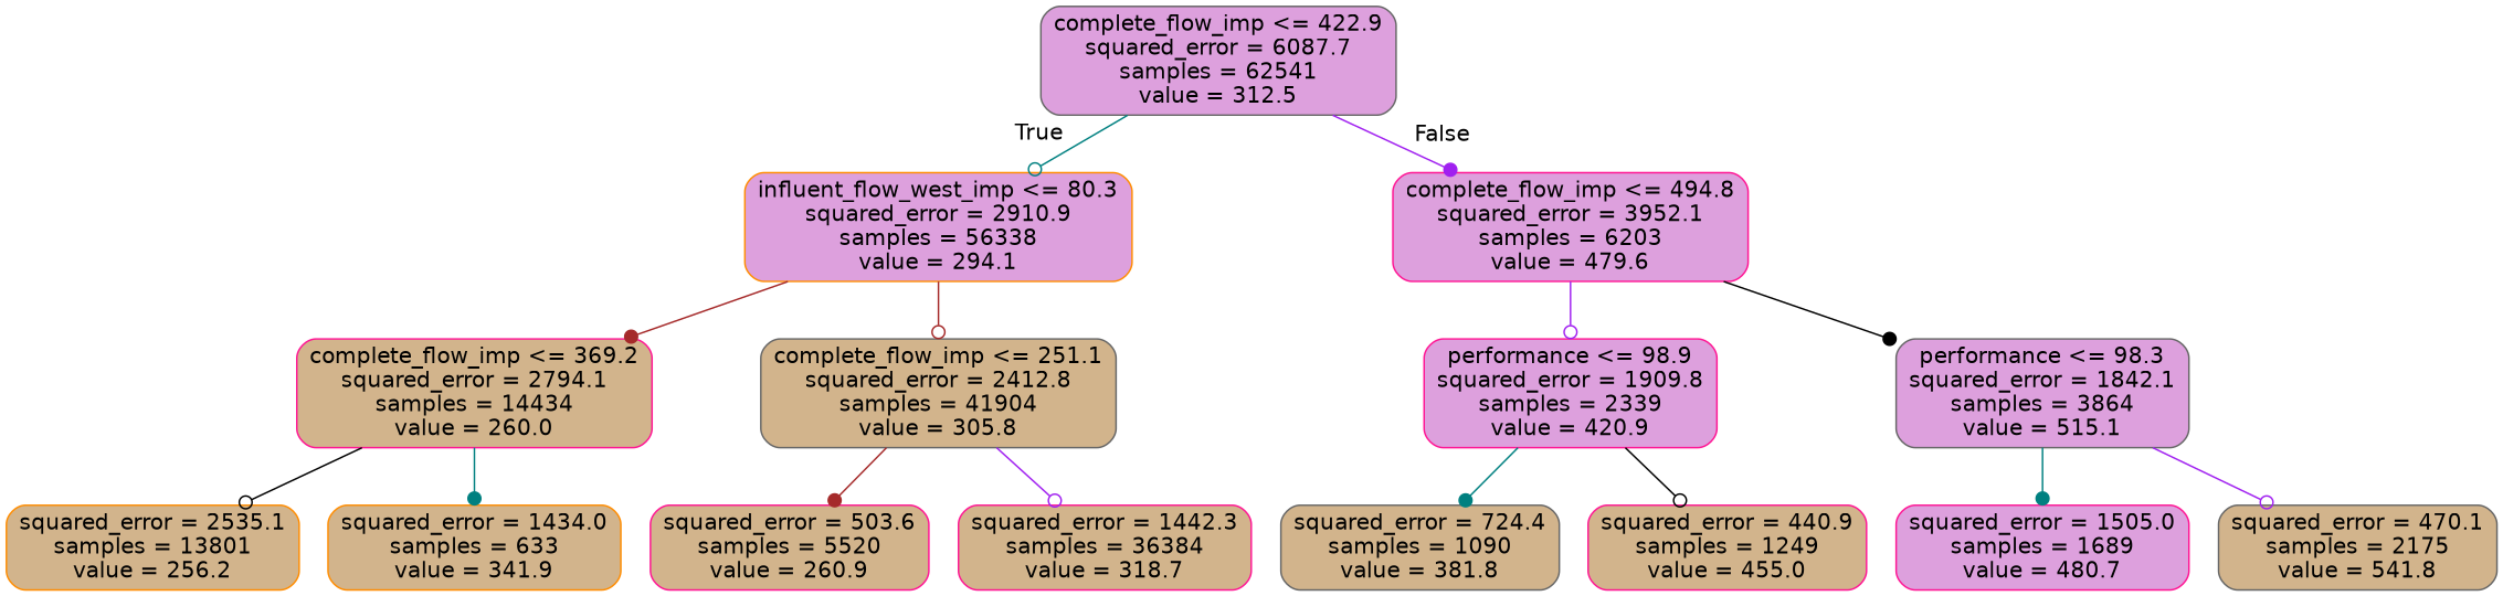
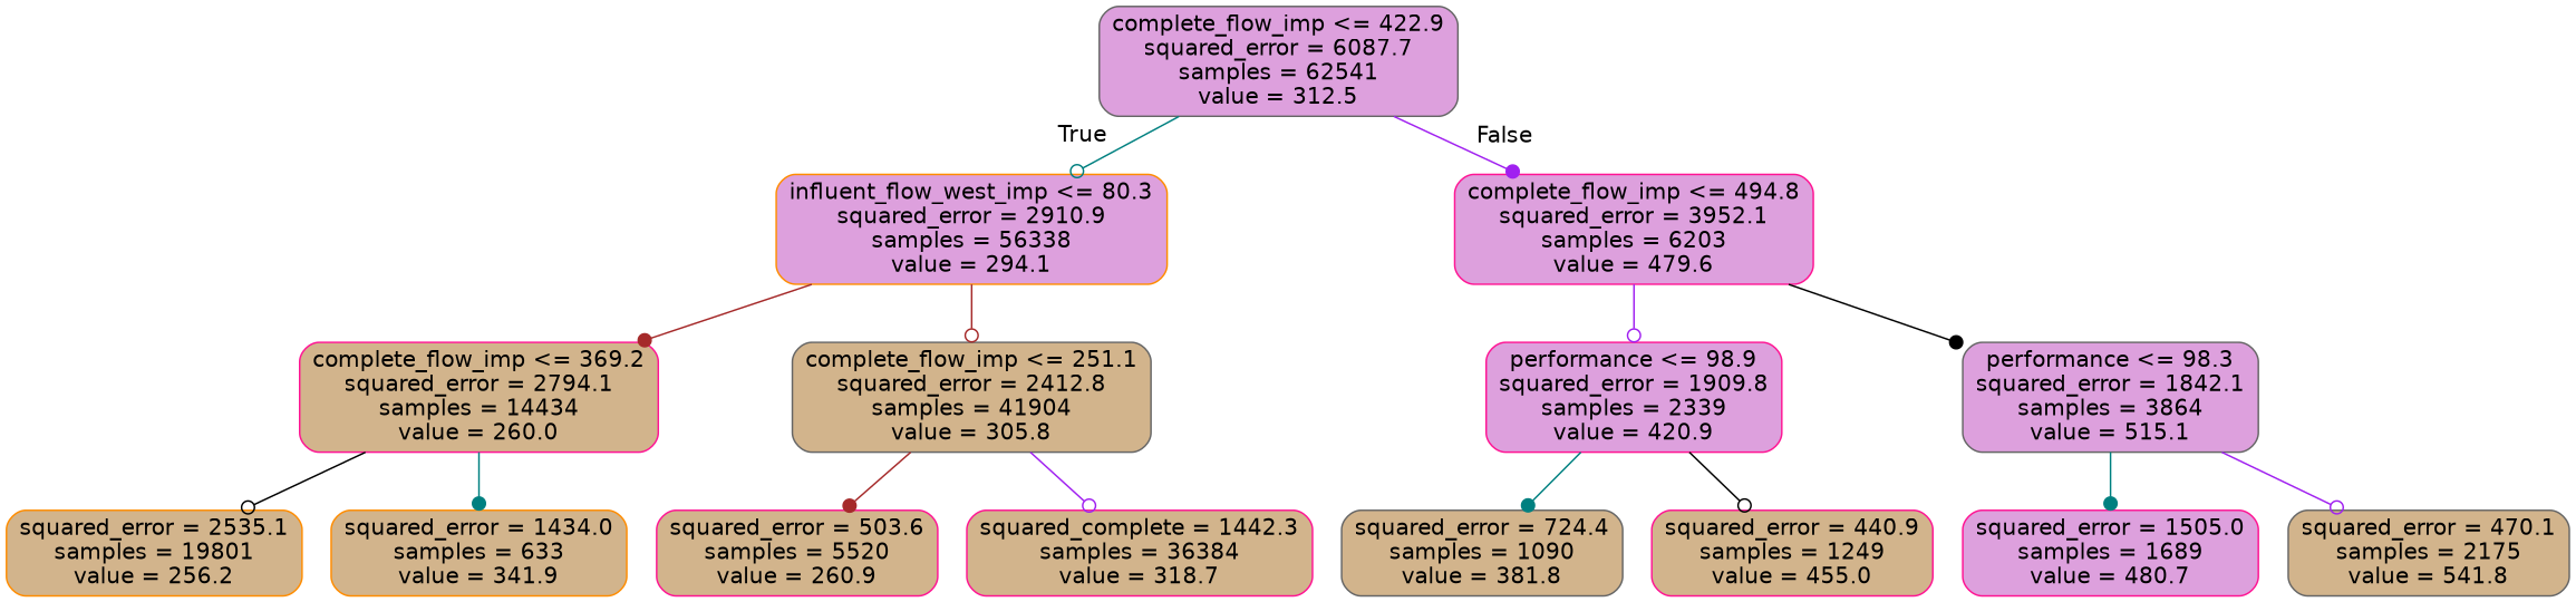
  digraph {
    node [color=deeppink fillcolor=tan fontname=helvetica shape=box style="rounded,filled"]
    edge [arrowhead=odot color=teal fontname=helvetica]
    n1 [color=gray40 fillcolor=plum label="complete_flow_imp <= 422.9\nsquared_error = 6087.7\nsamples = 62541\nvalue = 312.5"]
    n2 [color=darkorange fillcolor=plum label="influent_flow_west_imp <= 80.3\nsquared_error = 2910.9\nsamples = 56338\nvalue = 294.1"]
    n3 [fillcolor=plum label="complete_flow_imp <= 494.8\nsquared_error = 3952.1\nsamples = 6203\nvalue = 479.6"]
    n4 [label="complete_flow_imp <= 369.2\nsquared_error = 2794.1\nsamples = 14434\nvalue = 260.0"]
    n5 [color=gray40 label="complete_flow_imp <= 251.1\nsquared_error = 2412.8\nsamples = 41904\nvalue = 305.8"]
    n6 [fillcolor=plum label="performance <= 98.9\nsquared_error = 1909.8\nsamples = 2339\nvalue = 420.9"]
    n7 [color=gray40 fillcolor=plum label="performance <= 98.3\nsquared_error = 1842.1\nsamples = 3864\nvalue = 515.1"]
-   n8 [color=darkorange label="squared_error = 2535.1\nsamples = 13801\nvalue = 256.2"]
+   n8 [color=darkorange label="squared_error = 2535.1\nsamples = 19801\nvalue = 256.2"]
    n9 [color=darkorange label="squared_error = 1434.0\nsamples = 633\nvalue = 341.9"]
    n10 [label="squared_error = 503.6\nsamples = 5520\nvalue = 260.9"]
-   n11 [label="squared_error = 1442.3\nsamples = 36384\nvalue = 318.7"]
+   n11 [label="squared_complete = 1442.3\nsamples = 36384\nvalue = 318.7"]
    n12 [color=gray40 label="squared_error = 724.4\nsamples = 1090\nvalue = 381.8"]
    n13 [label="squared_error = 440.9\nsamples = 1249\nvalue = 455.0"]
    n14 [fillcolor=plum label="squared_error = 1505.0\nsamples = 1689\nvalue = 480.7"]
    n15 [color=gray40 label="squared_error = 470.1\nsamples = 2175\nvalue = 541.8"]
    n1 -> n2 [headlabel=True labelangle=45 labeldistance=2.5]
    n1 -> n3 [arrowhead=dot color=purple headlabel=False labelangle=-45 labeldistance=2.5]
    n2 -> n4 [arrowhead=dot color=brown]
    n2 -> n5 [color=brown]
    n3 -> n6 [color=purple]
    n3 -> n7 [arrowhead=dot color=black]
    n4 -> n8 [color=black]
    n4 -> n9 [arrowhead=dot]
    n5 -> n10 [arrowhead=dot color=brown]
    n5 -> n11 [color=purple]
    n6 -> n12 [arrowhead=dot]
    n6 -> n13 [color=black]
    n7 -> n14 [arrowhead=dot]
    n7 -> n15 [color=purple]
  }
